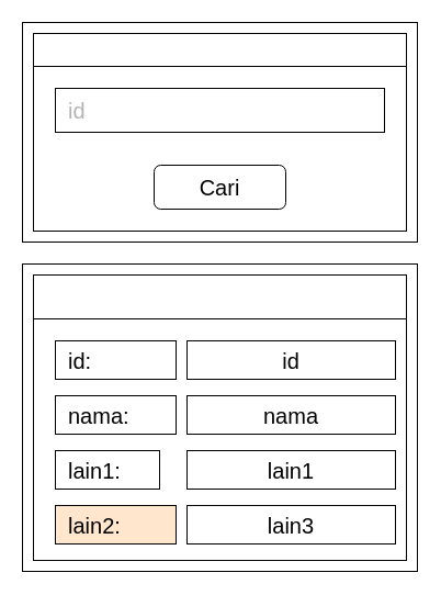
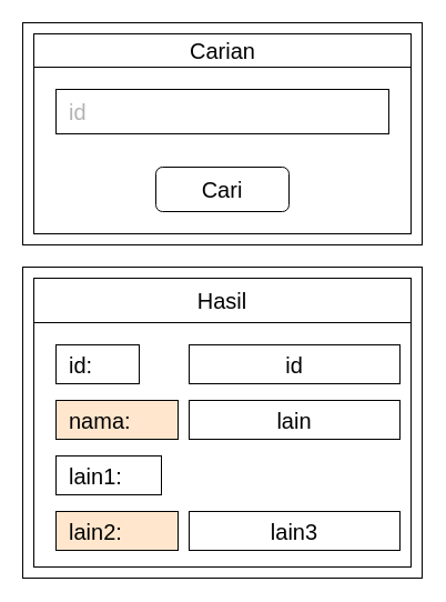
  <mxCell id="0" />
  <mxCell id="1" parent="0" />
  <mxCell id="2" value="" style="rounded=0;whiteSpace=wrap;html=1;" vertex="1" parent="1"><mxGeometry x="20" y="20" width="360" height="200" as="geometry" /></mxCell>
  <mxCell id="3" value="" style="rounded=0;whiteSpace=wrap;html=1;" vertex="1" parent="1"><mxGeometry x="30" y="30" width="340" height="180" as="geometry" /></mxCell>
  <mxCell id="4" value="" style="endArrow=none;html=1;rounded=0;" edge="1" parent="1"><mxGeometry width="50" height="50" relative="1" as="geometry"><mxPoint x="370" y="60" as="sourcePoint" /><mxPoint x="30" y="60" as="targetPoint" /></mxGeometry></mxCell>
+ <mxCell id="5" value="Carian" style="text;html=1;align=center;verticalAlign=middle;resizable=0;points=[];autosize=1;strokeColor=none;fillColor=none;fontSize=20;" vertex="1" parent="1"><mxGeometry x="165" y="30" width="70" height="30" as="geometry" /></mxCell>
  <mxCell id="6" value="id" style="rounded=0;whiteSpace=wrap;html=1;fontSize=20;spacingLeft=10;align=left;fontColor=#B3B3B3;" vertex="1" parent="1"><mxGeometry x="50" y="80" width="300" height="40" as="geometry" /></mxCell>
  <mxCell id="7" value="Cari" style="whiteSpace=wrap;html=1;fontSize=20;rounded=1;" vertex="1" parent="1"><mxGeometry x="140" y="150" width="120" height="40" as="geometry" /></mxCell>
  <mxCell id="8" value="" style="rounded=0;whiteSpace=wrap;html=1;" vertex="1" parent="1"><mxGeometry x="20" y="240" width="360" height="280" as="geometry" /></mxCell>
  <mxCell id="9" value="" style="rounded=0;whiteSpace=wrap;html=1;" vertex="1" parent="1"><mxGeometry x="30" y="250" width="340" height="260" as="geometry" /></mxCell>
  <mxCell id="10" value="" style="endArrow=none;html=1;rounded=0;" edge="1" parent="1"><mxGeometry width="50" height="50" relative="1" as="geometry"><mxPoint x="370" y="290" as="sourcePoint" /><mxPoint x="30" y="290" as="targetPoint" /></mxGeometry></mxCell>
- <mxCell id="12" value="id:" style="rounded=0;whiteSpace=wrap;html=1;fontSize=20;movable=1;resizable=1;rotatable=1;deletable=1;editable=1;connectable=1;align=left;spacingLeft=10;" vertex="1" parent="1"><mxGeometry x="50" y="310" width="110" height="35" as="geometry" /></mxCell>
- <mxCell id="13" value="nama:" style="rounded=0;whiteSpace=wrap;html=1;fontSize=20;movable=1;resizable=1;rotatable=1;deletable=1;editable=1;connectable=1;align=left;spacingLeft=10;" vertex="1" parent="1"><mxGeometry x="50" y="360" width="110" height="35" as="geometry" /></mxCell>
+ <mxCell id="11" value="Hasil" style="text;html=1;strokeColor=none;fillColor=none;align=center;verticalAlign=middle;whiteSpace=wrap;rounded=0;fontSize=20;" vertex="1" parent="1"><mxGeometry x="130" y="250" width="140" height="40" as="geometry" /></mxCell>
+ <mxCell id="12" value="id:" style="rounded=0;whiteSpace=wrap;html=1;fontSize=20;movable=1;resizable=1;rotatable=1;deletable=1;editable=1;connectable=1;align=left;spacingLeft=10;" vertex="1" parent="1"><mxGeometry x="50" y="310" width="75" height="35" as="geometry" /></mxCell>
+ <mxCell id="13" value="nama:" style="rounded=0;whiteSpace=wrap;html=1;fontSize=20;movable=1;resizable=1;rotatable=1;deletable=1;editable=1;connectable=1;align=left;spacingLeft=10;fillColor=#ffe6cc;" vertex="1" parent="1"><mxGeometry x="50" y="360" width="110" height="35" as="geometry" /></mxCell>
  <mxCell id="14" value="lain2:" style="rounded=0;whiteSpace=wrap;html=1;fontSize=20;movable=1;resizable=1;rotatable=1;deletable=1;editable=1;connectable=1;align=left;spacingLeft=10;fillColor=#ffe6cc;" vertex="1" parent="1"><mxGeometry x="50" y="460" width="110" height="35" as="geometry" /></mxCell>
  <mxCell id="15" value="lain1:" style="rounded=0;whiteSpace=wrap;html=1;fontSize=20;movable=1;resizable=1;rotatable=1;deletable=1;editable=1;connectable=1;align=left;spacingLeft=10;" vertex="1" parent="1"><mxGeometry x="50" y="410" width="95" height="35" as="geometry" /></mxCell>
  <mxCell id="16" value="lain3" style="rounded=0;whiteSpace=wrap;html=1;fontSize=20;movable=1;resizable=1;rotatable=1;deletable=1;editable=1;connectable=1;align=center;spacingLeft=0;" vertex="1" parent="1"><mxGeometry x="170" y="460" width="190" height="35" as="geometry" /></mxCell>
- <mxCell id="17" value="lain1" style="rounded=0;whiteSpace=wrap;html=1;fontSize=20;movable=1;resizable=1;rotatable=1;deletable=1;editable=1;connectable=1;align=center;spacingLeft=0;" vertex="1" parent="1"><mxGeometry x="170" y="410" width="190" height="35" as="geometry" /></mxCell>
- <mxCell id="18" value="nama" style="rounded=0;whiteSpace=wrap;html=1;fontSize=20;movable=1;resizable=1;rotatable=1;deletable=1;editable=1;connectable=1;align=center;spacingLeft=0;" vertex="1" parent="1"><mxGeometry x="170" y="360" width="190" height="35" as="geometry" /></mxCell>
+ <mxCell id="18" value="lain" style="rounded=0;whiteSpace=wrap;html=1;fontSize=20;movable=1;resizable=1;rotatable=1;deletable=1;editable=1;connectable=1;align=center;spacingLeft=0;" vertex="1" parent="1"><mxGeometry x="170" y="360" width="190" height="35" as="geometry" /></mxCell>
  <mxCell id="19" value="id" style="rounded=0;whiteSpace=wrap;html=1;fontSize=20;movable=1;resizable=1;rotatable=1;deletable=1;editable=1;connectable=1;align=center;spacingLeft=0;" vertex="1" parent="1"><mxGeometry x="170" y="310" width="190" height="35" as="geometry" /></mxCell>
